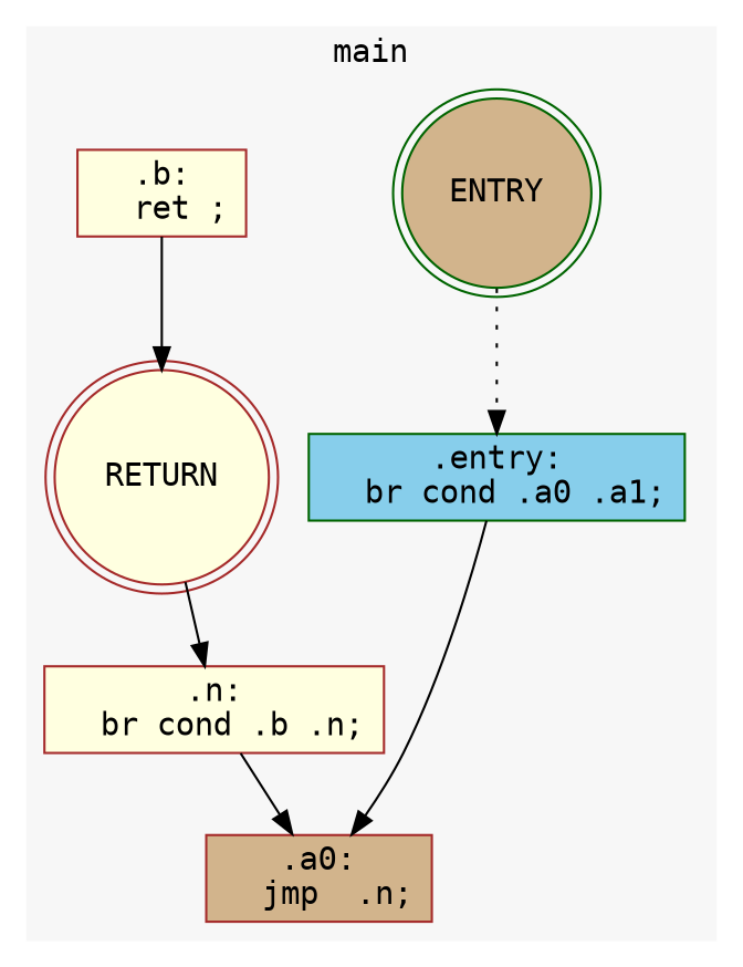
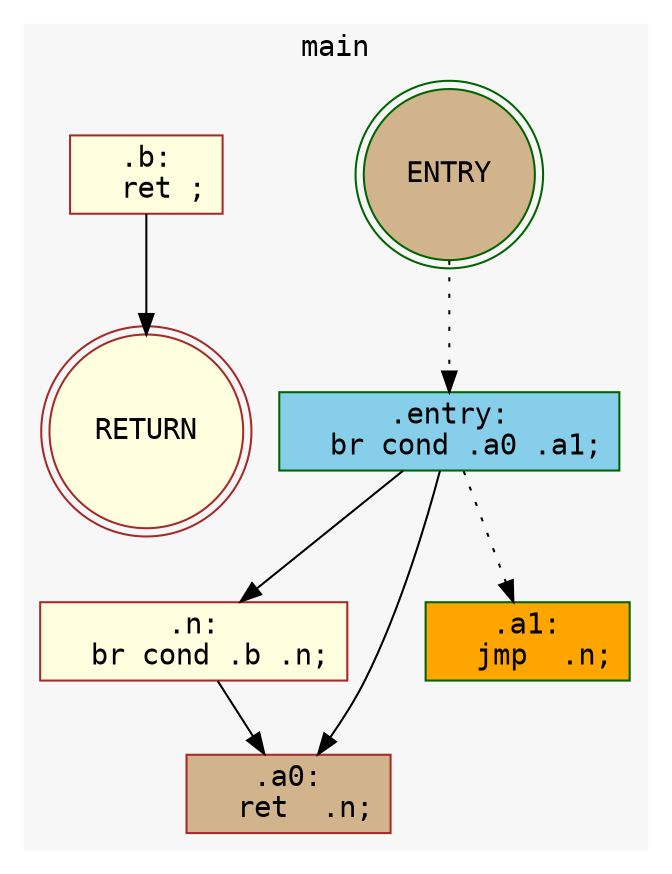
  digraph {
    fontname="DejaVu Sans Mono"
    node [color=brown fillcolor=lightyellow fontname="DejaVu Sans Mono" shape=box style=filled]
    edge [fontname="DejaVu Sans Mono" style=solid]
    n1 [color=darkgreen fillcolor=tan label=ENTRY shape=doublecircle]
    n2 [color=darkgreen fillcolor=skyblue label=".entry:\n  br cond .a0 .a1;"]
-   n3 [fillcolor=tan label=".a0:\n  jmp  .n;"]
+   n3 [fillcolor=tan label=".a0:\n  ret  .n;"]
+   n4 [color=darkgreen fillcolor=orange label=".a1:\n  jmp  .n;"]
    n5 [label=".n:\n  br cond .b .n;"]
    n6 [label=".b:\n  ret ;"]
    n7 [label=RETURN shape=doublecircle]
    subgraph cluster_1 {
      color="#f7f7f7"
      label=main
      rankdir=TB
      style=filled
      n1
      n2
      n3
+     n4
      n5
      n6
      n7
    }
    n1 -> n2 [style=dotted]
    n2 -> n3
-   n7 -> n5
+   n2 -> n4 [style=dotted]
+   n2 -> n5
    n5 -> n3
    n6 -> n7
  }
